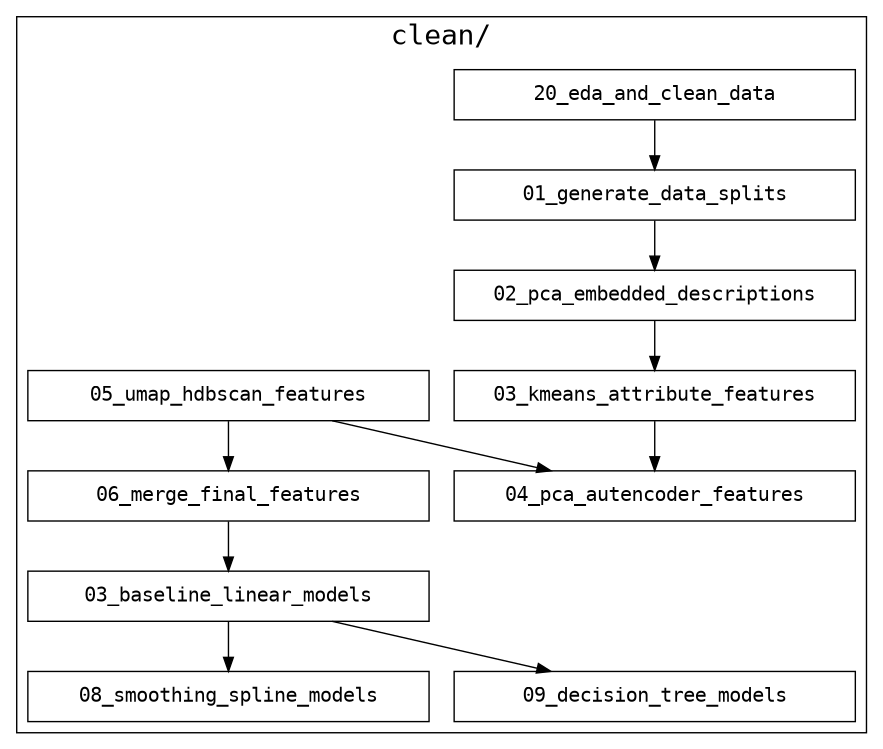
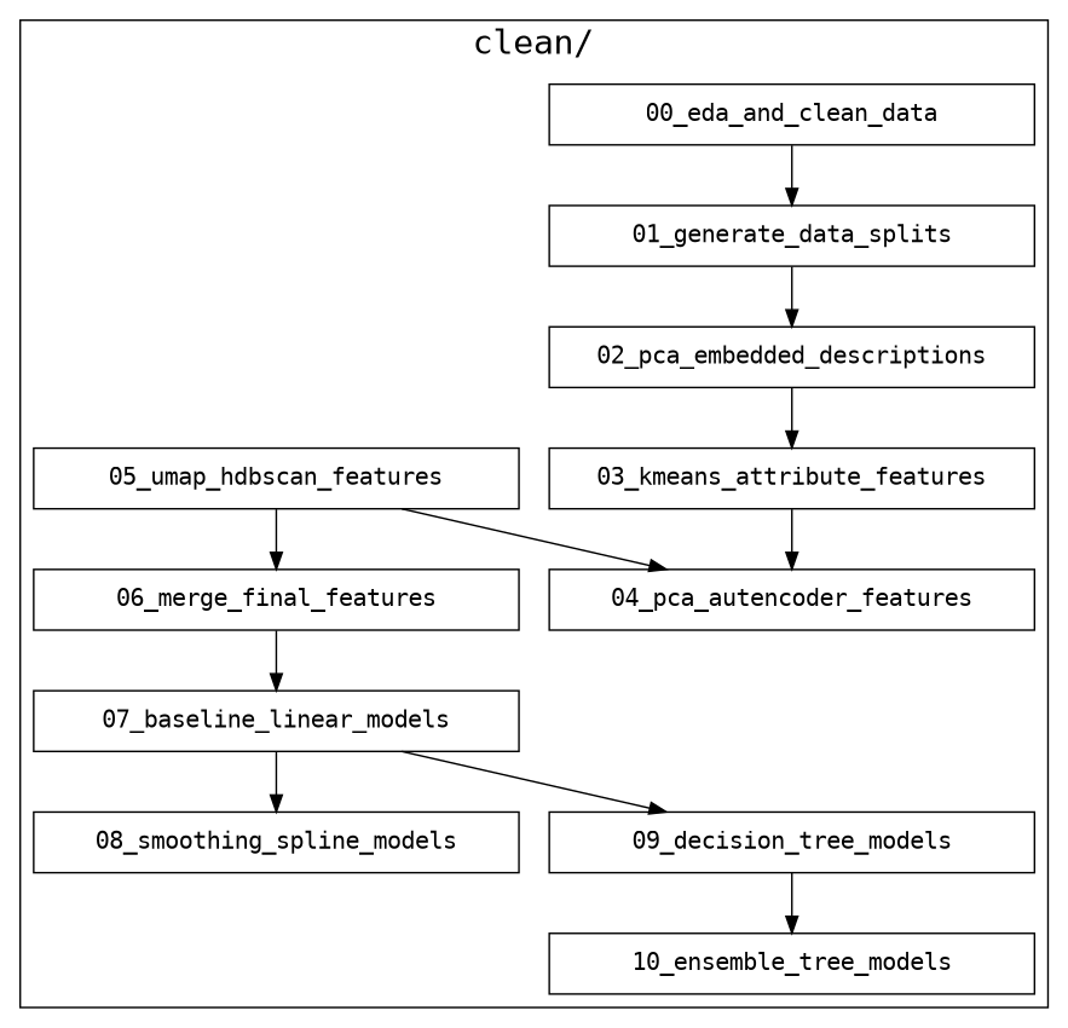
  digraph {
    rankdir=TB
    node [fixedsize=true fontname=Monospace shape=box]
-   n1 [label="20_eda_and_clean_data" width=4]
+   n1 [label="00_eda_and_clean_data" width=4]
    n2 [label="01_generate_data_splits" width=4]
    n3 [label="02_pca_embedded_descriptions" width=4]
    n4 [label="03_kmeans_attribute_features" width=4]
    n5 [label="04_pca_autencoder_features" width=4]
    n6 [label="05_umap_hdbscan_features" width=4]
    n7 [label="06_merge_final_features" width=4]
-   n8 [label="03_baseline_linear_models" width=4]
+   n8 [label="07_baseline_linear_models" width=4]
    n9 [label="08_smoothing_spline_models" width=4]
    n10 [label="09_decision_tree_models" width=4]
+   n11 [label="10_ensemble_tree_models" width=4]
    subgraph sub_1 {
      n1
      n2
      n3
      n4
      n5
      n6
      n7
      n8
      n9
      n10
+     n11
    }
    subgraph cluster_2 {
      fontname=Monospace
      fontsize=20
      label="clean/"
      n1
      n2
      n3
      n4
      n5
      n6
      n7
      n8
      n9
      n10
+     n11
    }
    n1 -> n2
    n2 -> n3
    n3 -> n4
    n4 -> n5
    n6 -> n5
    n6 -> n7
    n7 -> n8
    n8 -> n9
    n8 -> n10
+   n10 -> n11
  }
